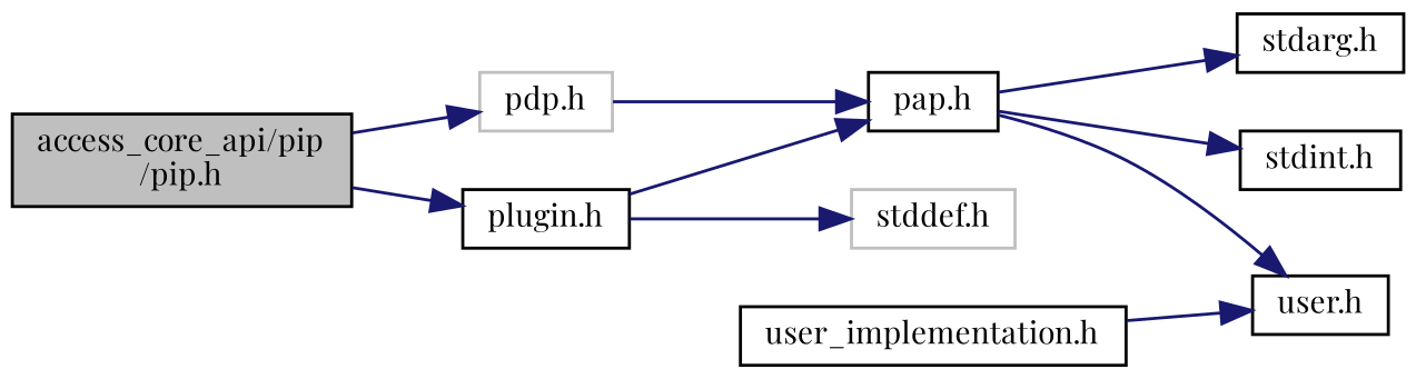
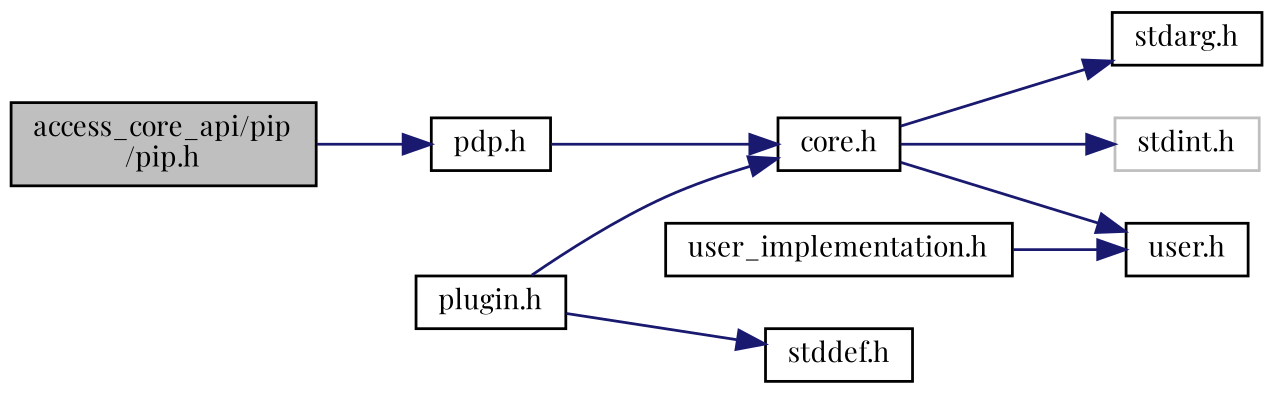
  digraph {
    fontname="Playfair Display"
    rankdir=LR
    node [color=black fillcolor=white fontname="Playfair Display" fontsize=10 shape=record style=filled]
    edge [color=midnightblue fontname="Playfair Display" fontsize=10 labelfontname=Helvetica labelfontsize=10 style=solid]
    n1 [fillcolor=grey75 fontcolor=black height=0.2 label="access_core_api/pip\l/pip.h" width=0.4]
-   n2 [color=grey75 height=0.2 label="pdp.h" width=0.4]
+   n2 [height=0.2 label="pdp.h" width=0.4]
    n3 [height=0.2 label="plugin.h" width=0.4]
-   n4 [height=0.2 label="pap.h" width=0.4]
-   n5 [color=grey75 height=0.2 label="stddef.h" width=0.4]
+   n4 [height=0.2 label="core.h" width=0.4]
+   n5 [height=0.2 label="stddef.h" width=0.4]
    n6 [height=0.2 label="stdarg.h" width=0.4]
-   n7 [height=0.2 label="stdint.h" width=0.4]
+   n7 [color=grey75 height=0.2 label="stdint.h" width=0.4]
    n8 [height=0.2 label="user.h" width=0.4]
    n9 [height=0.2 label="user_implementation.h" width=0.4]
    n1 -> n2
-   n1 -> n3
    n2 -> n4
    n3 -> n4
    n3 -> n5
    n4 -> n6
    n4 -> n7
    n4 -> n8
    n9 -> n8
  }
